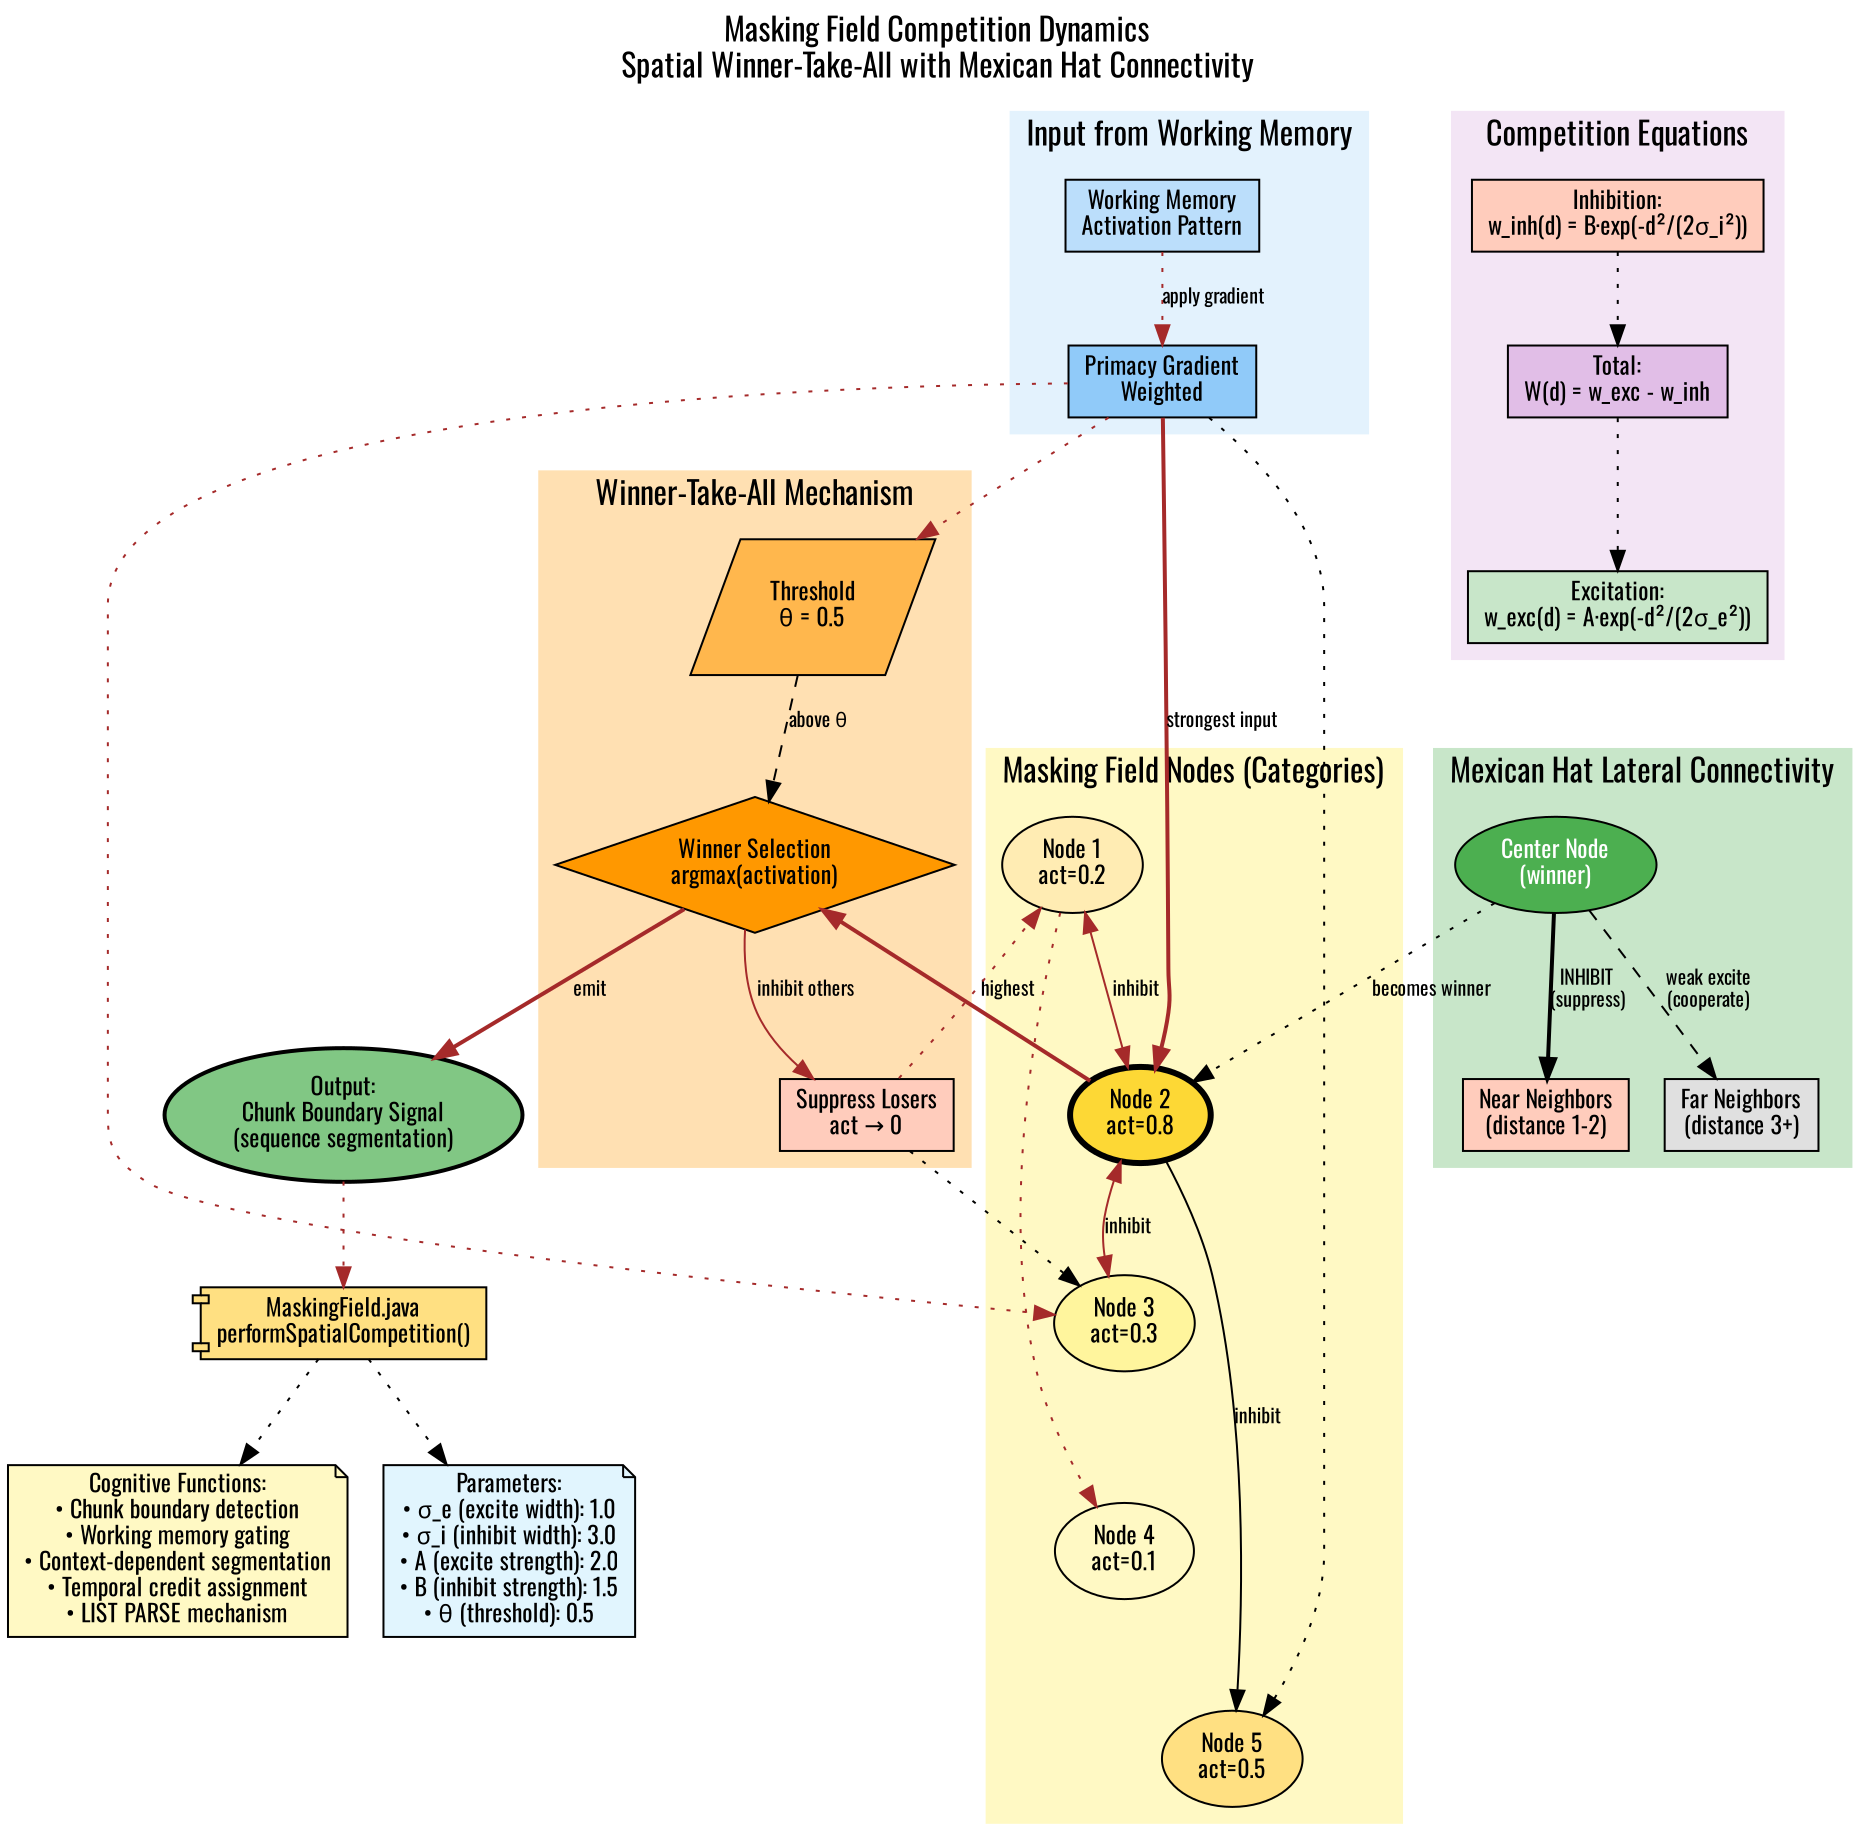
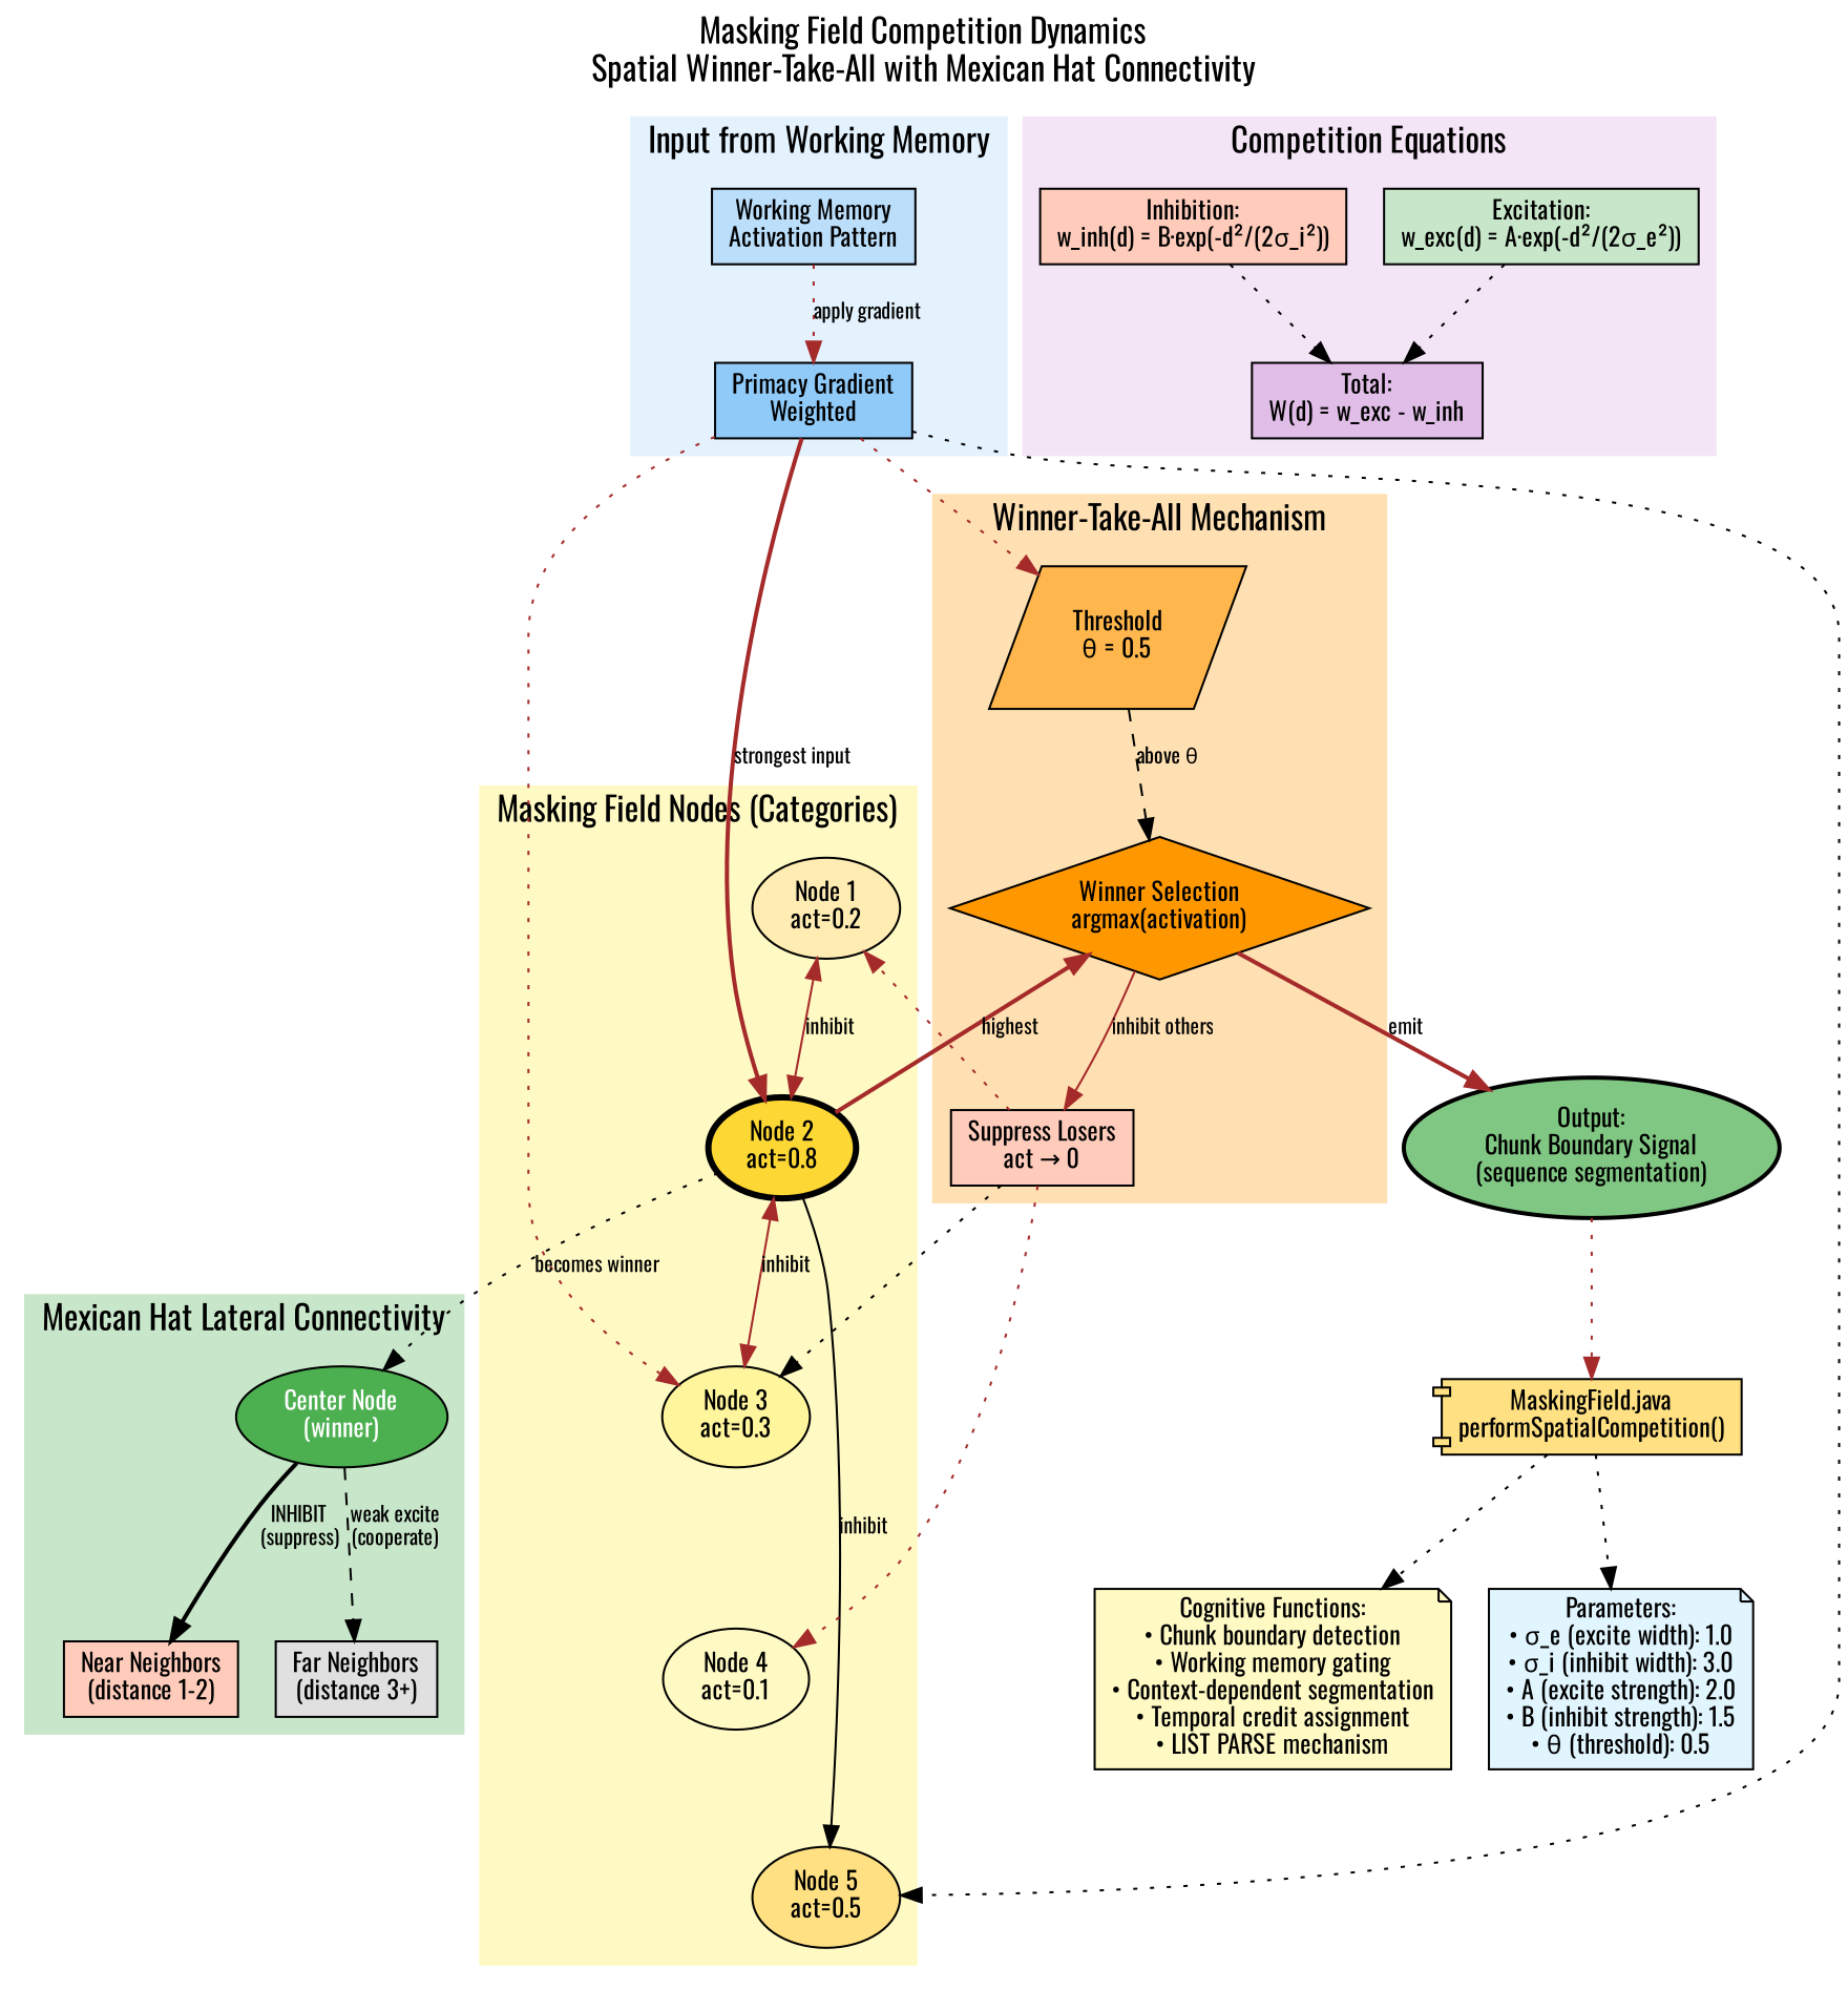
  digraph {
    bgcolor=white
    fontname=Oswald
    fontsize=16
    label="Masking Field Competition Dynamics\nSpatial Winner-Take-All with Mexican Hat Connectivity"
    labelloc=t
    rankdir=TB
    node [fillcolor="#FFCCBC" fontname=Oswald fontsize=12 shape=box style=filled]
    edge [color=brown fontname=Oswald fontsize=10 style=dotted]
    n1 [fillcolor="#BBDEFB" label="Working Memory\nActivation Pattern"]
    n2 [fillcolor="#90CAF9" label="Primacy Gradient\nWeighted"]
    n3 [fillcolor="#FFECB3" label="Node 1\nact=0.2" shape=ellipse]
    n4 [fillcolor="#FDD835" label="Node 2\nact=0.8" penwidth=3 shape=ellipse]
    n5 [fillcolor="#FFF59D" label="Node 3\nact=0.3" shape=ellipse]
    n6 [fillcolor="#FFF9C4" label="Node 4\nact=0.1" shape=ellipse]
    n7 [fillcolor="#FFE082" label="Node 5\nact=0.5" shape=ellipse]
    n8 [fillcolor="#4CAF50" fontcolor=white label="Center Node\n(winner)" shape=ellipse]
    n9 [label="Near Neighbors\n(distance 1-2)"]
    n10 [fillcolor="#E0E0E0" label="Far Neighbors\n(distance 3+)"]
    n11 [fillcolor="#C8E6C9" label="Excitation:\nw_exc(d) = A·exp(-d²/(2σ_e²))"]
    n12 [label="Inhibition:\nw_inh(d) = B·exp(-d²/(2σ_i²))"]
    n13 [fillcolor="#E1BEE7" label="Total:\nW(d) = w_exc - w_inh"]
    n14 [fillcolor="#FFB74D" label="Threshold\nθ = 0.5" shape=parallelogram]
    n15 [fillcolor="#FF9800" label="Winner Selection\nargmax(activation)" shape=diamond]
    n16 [label="Suppress Losers\nact → 0"]
    n17 [fillcolor="#81C784" label="Output:\nChunk Boundary Signal\n(sequence segmentation)" penwidth=2 shape=ellipse]
    n18 [fillcolor="#FFE082" label="MaskingField.java\nperformSpatialCompetition()" shape=component]
    n19 [fillcolor="#E1F5FE" label="Parameters:\n• σ_e (excite width): 1.0\n• σ_i (inhibit width): 3.0\n• A (excite strength): 2.0\n• B (inhibit strength): 1.5\n• θ (threshold): 0.5" shape=note]
    n20 [fillcolor="#FFF9C4" label="Cognitive Functions:\n• Chunk boundary detection\n• Working memory gating\n• Context-dependent segmentation\n• Temporal credit assignment\n• LIST PARSE mechanism" shape=note]
    subgraph cluster_1 {
      color="#E3F2FD"
      label="Input from Working Memory"
      style=filled
      n1
      n2
    }
    subgraph cluster_2 {
      color="#FFF9C4"
      label="Masking Field Nodes (Categories)"
      style=filled
      n3
      n4
      n5
      n6
      n7
    }
    subgraph cluster_3 {
      color="#F3E5F5"
      label="Competition Equations"
      style=filled
      n11
      n12
      n13
    }
    subgraph cluster_4 {
      color="#C8E6C9"
      label="Mexican Hat Lateral Connectivity"
      style=filled
      n8
      n9
      n10
    }
    subgraph cluster_5 {
      color="#FFE0B2"
      label="Winner-Take-All Mechanism"
      style=filled
      n14
      n15
      n16
    }
    n1 -> n2 [label="apply gradient"]
    n2 -> n4 [label="strongest input" penwidth=2 style=""]
    n2 -> n5
    n2 -> n7 [color=black]
    n2 -> n14
    n3 -> n4 [style=invis color=""]
    n4 -> n3 [dir=both label=inhibit style=""]
    n4 -> n5 [style=invis color=""]
    n4 -> n5 [dir=both label=inhibit style=""]
    n4 -> n7 [color=black label=inhibit style=""]
-   n8 -> n4 [color=black label="becomes winner"]
+   n4 -> n8 [color=black label="becomes winner"]
    n4 -> n15 [label=highest penwidth=2 style=""]
    n5 -> n6 [style=invis color=""]
    n6 -> n7 [style=invis color=""]
    n8 -> n9 [color=black label="INHIBIT\n(suppress)" penwidth=2 style=""]
    n8 -> n10 [color=black label="weak excite\n(cooperate)" style=dashed]
-   n13 -> n11 [color=black]
+   n11 -> n13 [color=black]
    n12 -> n13 [color=black]
    n14 -> n15 [color=black label="above θ" style=dashed]
    n15 -> n16 [label="inhibit others" style=""]
    n15 -> n17 [label=emit penwidth=2 style=""]
    n16 -> n3
    n16 -> n5 [color=black]
-   n3 -> n6
+   n16 -> n6
    n17 -> n18
    n18 -> n19 [color=black]
    n18 -> n20 [color=black]
  }
